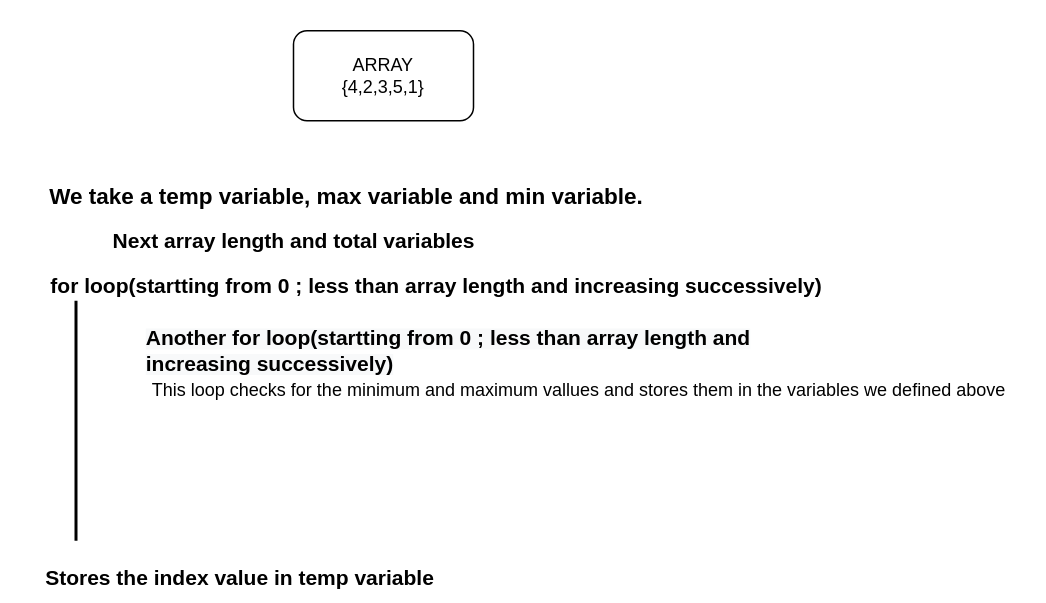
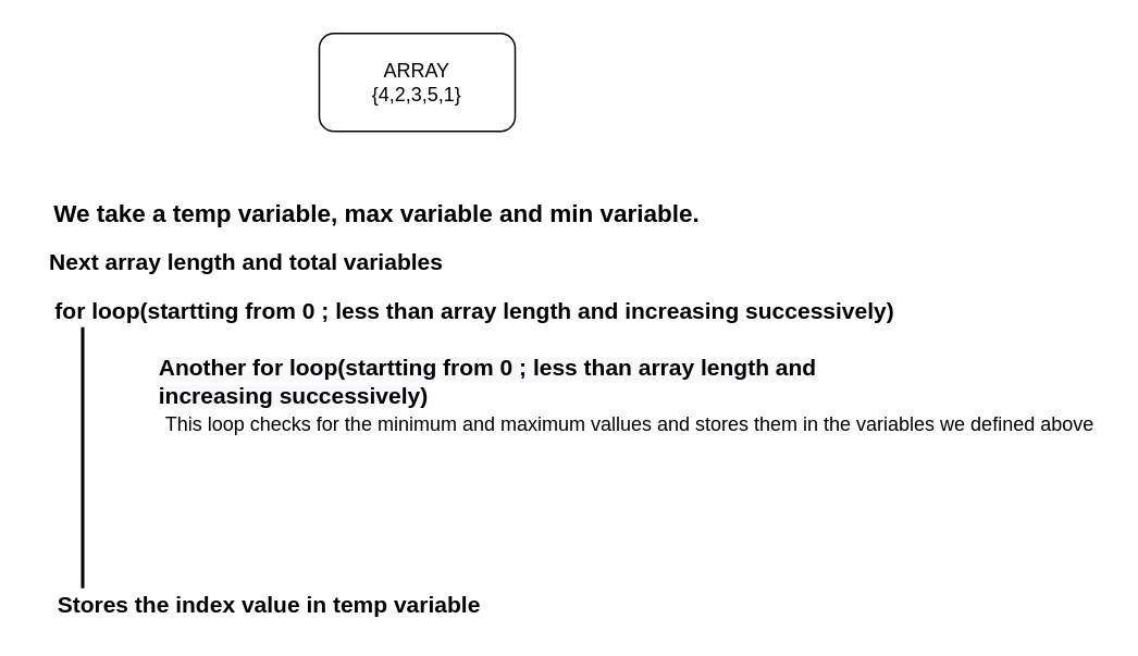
  <mxCell id="0" />
  <mxCell id="1" parent="0" />
  <mxCell id="2" value="ARRAY&lt;br&gt;{4,2,3,5,1}" style="whiteSpace=wrap;html=1;rounded=1;" vertex="1" parent="1"><mxGeometry x="195" y="20" width="120" height="60" as="geometry" /></mxCell>
  <mxCell id="3" value="&lt;b&gt;&lt;font style=&quot;font-size: 15px&quot;&gt;We take a temp variable, max variable and min variable.&lt;/font&gt;&lt;/b&gt;" style="text;html=1;align=center;verticalAlign=middle;resizable=0;points=[];autosize=1;" vertex="1" parent="1"><mxGeometry x="25" y="120" width="410" height="20" as="geometry" /></mxCell>
- <mxCell id="4" value="&lt;font style=&quot;font-size: 14px&quot;&gt;&lt;b&gt;Next array length and total variables&lt;/b&gt;&lt;/font&gt;" style="text;html=1;align=center;verticalAlign=middle;resizable=0;points=[];autosize=1;" vertex="1" parent="1"><mxGeometry x="65" y="150" width="260" height="20" as="geometry" /></mxCell>
+ <mxCell id="4" value="&lt;font style=&quot;font-size: 14px&quot;&gt;&lt;b&gt;Next array length and total variables&lt;/b&gt;&lt;/font&gt;" style="text;html=1;align=center;verticalAlign=middle;resizable=0;points=[];autosize=1;" vertex="1" parent="1"><mxGeometry x="20" y="150" width="260" height="20" as="geometry" /></mxCell>
  <mxCell id="5" value="&lt;font size=&quot;1&quot;&gt;&lt;b style=&quot;font-size: 14px&quot;&gt;for loop(startting from 0 ; less than array length and increasing successively)&lt;/b&gt;&lt;/font&gt;" style="text;html=1;align=center;verticalAlign=middle;resizable=0;points=[];autosize=1;" vertex="1" parent="1"><mxGeometry x="25" y="180" width="530" height="20" as="geometry" /></mxCell>
  <mxCell id="6" value="This loop checks for the minimum and maximum vallues and stores them in the variables we defined above" style="text;html=1;align=center;verticalAlign=middle;resizable=0;points=[];autosize=1;" vertex="1" parent="1"><mxGeometry x="95" y="250" width="580" height="20" as="geometry" /></mxCell>
  <mxCell id="7" value="&lt;span style=&quot;color: rgb(0 , 0 , 0) ; font-family: &amp;#34;helvetica&amp;#34; ; font-style: normal ; letter-spacing: normal ; text-align: center ; text-indent: 0px ; text-transform: none ; word-spacing: 0px ; background-color: rgb(248 , 249 , 250) ; display: inline ; float: none&quot;&gt;&lt;font size=&quot;1&quot;&gt;&lt;b style=&quot;font-size: 14px&quot;&gt;Another for loop(startting from 0 ; less than array length and increasing successively)&lt;/b&gt;&lt;/font&gt;&lt;/span&gt;" style="text;whiteSpace=wrap;html=1;" vertex="1" parent="1"><mxGeometry x="95" y="210" width="430" height="30" as="geometry" /></mxCell>
  <mxCell id="8" value="" style="shape=flexArrow;endArrow=classic;html=1;" edge="1" parent="1" target="7"><mxGeometry width="50" height="50" relative="1" as="geometry"><mxPoint x="245" y="240" as="sourcePoint" /><mxPoint x="295" y="190" as="targetPoint" /><Array as="points" /></mxGeometry></mxCell>
  <mxCell id="9" value="" style="line;strokeWidth=2;direction=south;html=1;" vertex="1" parent="1"><mxGeometry x="45" y="200" width="10" height="160" as="geometry" /></mxCell>
- <mxCell id="10" value="&lt;font style=&quot;font-size: 14px&quot;&gt;&lt;b&gt;Stores the index value in temp variable&lt;/b&gt;&lt;/font&gt;" style="text;html=1;align=center;verticalAlign=middle;resizable=0;points=[];autosize=1;" vertex="1" parent="1"><mxGeometry x="24" y="375" width="270" height="20" as="geometry" /></mxCell>
+ <mxCell id="10" value="&lt;font style=&quot;font-size: 14px&quot;&gt;&lt;b&gt;Stores the index value in temp variable&lt;/b&gt;&lt;/font&gt;" style="text;html=1;align=center;verticalAlign=middle;resizable=0;points=[];autosize=1;" vertex="1" parent="1"><mxGeometry x="29" y="360" width="270" height="20" as="geometry" /></mxCell>
